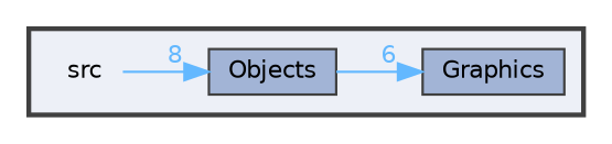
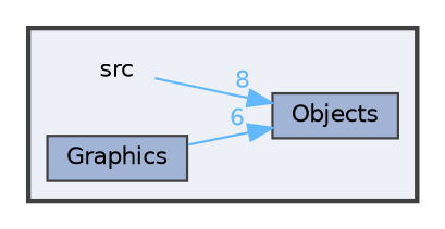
  digraph {
    compound=true
    rankdir=LR
    node [fontname=Helvetica fontsize=10 shape=box color=grey25 fillcolor="#a2b4d6" style=filled]
    edge [color=steelblue1 fontcolor=steelblue1 fontname=Helvetica fontsize=10 labeldistance=1.5 labelfontname=Helvetica labelfontsize=10]
    n1 [height=0.2 label=src shape=plaintext width=0.4 color="" fillcolor="" style=""]
    n2 [height=0.2 label=Graphics width=0.4]
    n3 [height=0.2 label=Objects width=0.4]
    subgraph cluster_1 {
      bgcolor="#edf0f7"
      fontname=Helvetica
      fontsize=10
      pencolor=grey25
      style="filled,bold"
      n1
      n2
      n3
    }
    n1 -> n3 [headlabel=8]
-   n3 -> n2 [headlabel=6]
+   n2 -> n3 [headlabel=6]
  }
